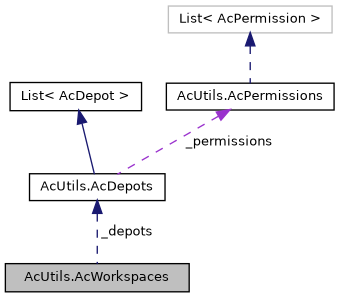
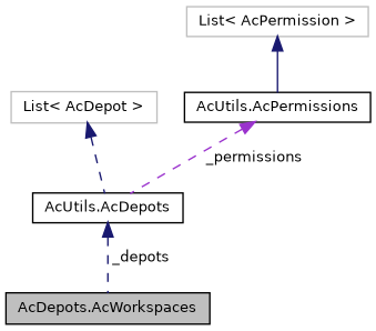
  digraph {
    node [color=black fillcolor=white fontname=Helvetica fontsize=10 shape=record style=filled]
    edge [color=midnightblue dir=back fontname=Helvetica fontsize=10 labelfontname=Helvetica labelfontsize=10 style=dashed]
-   n1 [fillcolor=grey75 fontcolor=black height=0.2 label="AcUtils.AcWorkspaces" width=0.4]
+   n1 [fillcolor=grey75 fontcolor=black height=0.2 label="AcDepots.AcWorkspaces" width=0.4]
    n2 [height=0.2 label="AcUtils.AcDepots" width=0.4]
-   n3 [height=0.2 label="List\< AcDepot \>" width=0.4]
+   n3 [color=grey75 height=0.2 label="List\< AcDepot \>" width=0.4]
    n4 [height=0.2 label="AcUtils.AcPermissions" width=0.4]
    n5 [color=grey75 height=0.2 label="List\< AcPermission \>" width=0.4]
    n2 -> n1 [label=" _depots"]
-   n3 -> n2 [style=solid]
+   n3 -> n2
    n4 -> n2 [color=darkorchid3 label=" _permissions"]
-   n5 -> n4
+   n5 -> n4 [style=solid]
  }
